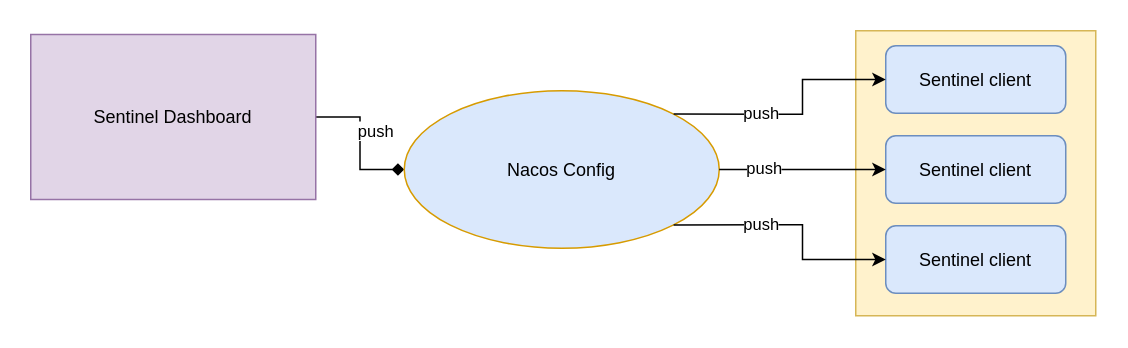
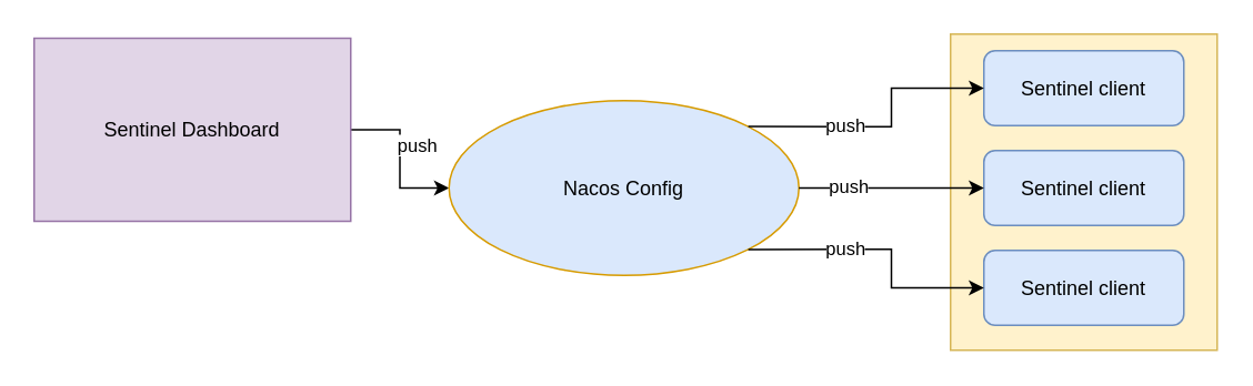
  <mxCell id="0" />
  <mxCell id="1" parent="0" />
- <mxCell id="2" style="edgeStyle=orthogonalEdgeStyle;rounded=0;orthogonalLoop=1;jettySize=auto;html=1;exitX=1;exitY=0.5;exitDx=0;exitDy=0;entryX=0;entryY=0.5;entryDx=0;entryDy=0;endArrow=diamond;" edge="1" parent="1" source="4" target="5"><mxGeometry relative="1" as="geometry" /></mxCell>
+ <mxCell id="2" style="edgeStyle=orthogonalEdgeStyle;rounded=0;orthogonalLoop=1;jettySize=auto;html=1;exitX=1;exitY=0.5;exitDx=0;exitDy=0;entryX=0;entryY=0.5;entryDx=0;entryDy=0;" edge="1" parent="1" source="4" target="5"><mxGeometry relative="1" as="geometry" /></mxCell>
  <mxCell id="3" value="push" style="edgeLabel;html=1;align=center;verticalAlign=middle;resizable=0;points=[];" vertex="1" connectable="0" parent="2"><mxGeometry x="-0.19" relative="1" as="geometry"><mxPoint x="10" as="offset" /></mxGeometry></mxCell>
  <mxCell id="4" value="Sentinel Dashboard" style="rounded=0;whiteSpace=wrap;html=1;fillColor=#e1d5e7;strokeColor=#9673a6;" vertex="1" parent="1"><mxGeometry x="20" y="22.5" width="190" height="110" as="geometry" /></mxCell>
  <mxCell id="5" value="Nacos Config" style="ellipse;whiteSpace=wrap;html=1;fillColor=#dae8fc;strokeColor=#d79b00;" vertex="1" parent="1"><mxGeometry x="269" y="60" width="210" height="105" as="geometry" /></mxCell>
  <mxCell id="6" value="" style="rounded=0;whiteSpace=wrap;html=1;fillColor=#fff2cc;strokeColor=#d6b656;" vertex="1" parent="1"><mxGeometry x="570" y="20" width="160" height="190" as="geometry" /></mxCell>
  <mxCell id="7" value="Sentinel client" style="rounded=1;whiteSpace=wrap;html=1;fillColor=#dae8fc;strokeColor=#6c8ebf;" vertex="1" parent="1"><mxGeometry x="590" y="90" width="120" height="45" as="geometry" /></mxCell>
  <mxCell id="8" value="Sentinel client" style="rounded=1;whiteSpace=wrap;html=1;fillColor=#dae8fc;strokeColor=#6c8ebf;" vertex="1" parent="1"><mxGeometry x="590" y="30" width="120" height="45" as="geometry" /></mxCell>
  <mxCell id="9" value="Sentinel client" style="rounded=1;whiteSpace=wrap;html=1;fillColor=#dae8fc;strokeColor=#6c8ebf;" vertex="1" parent="1"><mxGeometry x="590" y="150" width="120" height="45" as="geometry" /></mxCell>
  <mxCell id="10" style="edgeStyle=orthogonalEdgeStyle;rounded=0;orthogonalLoop=1;jettySize=auto;html=1;entryX=0;entryY=0.5;entryDx=0;entryDy=0;" edge="1" parent="1" source="5" target="7"><mxGeometry relative="1" as="geometry" /></mxCell>
  <mxCell id="11" value="push" style="edgeLabel;html=1;align=center;verticalAlign=middle;resizable=0;points=[];" vertex="1" connectable="0" parent="10"><mxGeometry x="-0.474" y="-1" relative="1" as="geometry"><mxPoint y="-2" as="offset" /></mxGeometry></mxCell>
  <mxCell id="12" style="edgeStyle=orthogonalEdgeStyle;rounded=0;orthogonalLoop=1;jettySize=auto;html=1;exitX=1;exitY=0;exitDx=0;exitDy=0;entryX=0;entryY=0.5;entryDx=0;entryDy=0;" edge="1" parent="1" source="5" target="8"><mxGeometry relative="1" as="geometry" /></mxCell>
  <mxCell id="13" value="push" style="edgeLabel;html=1;align=center;verticalAlign=middle;resizable=0;points=[];" vertex="1" connectable="0" parent="12"><mxGeometry x="-0.289" y="-1" relative="1" as="geometry"><mxPoint y="-2" as="offset" /></mxGeometry></mxCell>
  <mxCell id="14" style="edgeStyle=orthogonalEdgeStyle;rounded=0;orthogonalLoop=1;jettySize=auto;html=1;exitX=1;exitY=1;exitDx=0;exitDy=0;entryX=0;entryY=0.5;entryDx=0;entryDy=0;" edge="1" parent="1" source="5" target="9"><mxGeometry relative="1" as="geometry" /></mxCell>
  <mxCell id="15" value="push" style="edgeLabel;html=1;align=center;verticalAlign=middle;resizable=0;points=[];" vertex="1" connectable="0" parent="14"><mxGeometry x="-0.428" y="-1" relative="1" as="geometry"><mxPoint x="11" y="-2" as="offset" /></mxGeometry></mxCell>
